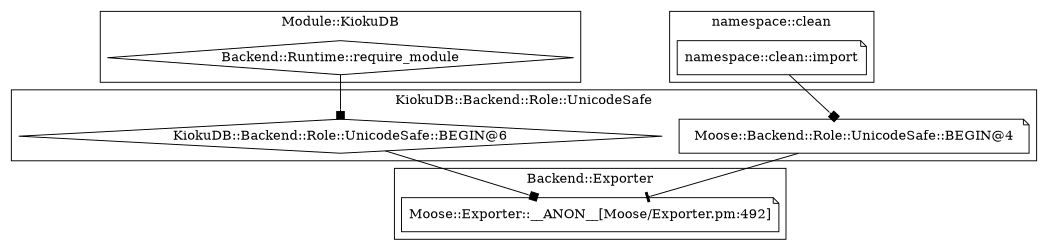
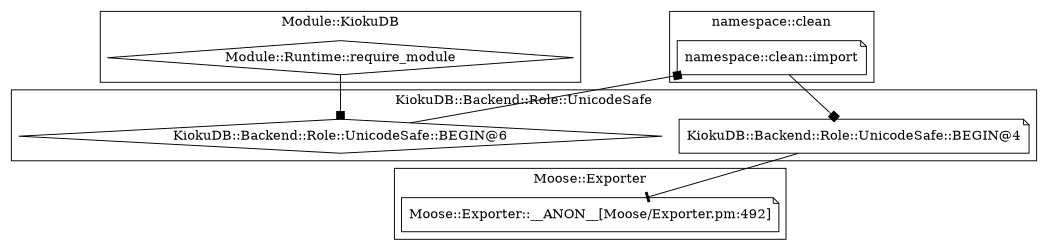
  digraph {
    node [shape=note]
    edge [arrowhead=box]
-   "Module::Runtime::require_module" [shape=diamond label="Backend::Runtime::require_module"]
+   "Module::Runtime::require_module" [shape=diamond]
    "namespace::clean::import"
-   "KiokuDB::Backend::Role::UnicodeSafe::BEGIN@4" [label="Moose::Backend::Role::UnicodeSafe::BEGIN@4"]
+   "KiokuDB::Backend::Role::UnicodeSafe::BEGIN@4"
    "KiokuDB::Backend::Role::UnicodeSafe::BEGIN@6" [shape=diamond]
    "Moose::Exporter::__ANON__[Moose/Exporter.pm:492]"
    subgraph cluster_1 {
      label="Module::KiokuDB"
      "Module::Runtime::require_module"
    }
    subgraph cluster_2 {
      label="namespace::clean"
      "namespace::clean::import"
    }
    subgraph cluster_3 {
      label="KiokuDB::Backend::Role::UnicodeSafe"
      "KiokuDB::Backend::Role::UnicodeSafe::BEGIN@4"
      "KiokuDB::Backend::Role::UnicodeSafe::BEGIN@6"
    }
    subgraph cluster_4 {
-     label="Backend::Exporter"
+     label="Moose::Exporter"
      "Moose::Exporter::__ANON__[Moose/Exporter.pm:492]"
    }
    "Module::Runtime::require_module" -> "KiokuDB::Backend::Role::UnicodeSafe::BEGIN@6"
    "namespace::clean::import" -> "KiokuDB::Backend::Role::UnicodeSafe::BEGIN@4"
    "KiokuDB::Backend::Role::UnicodeSafe::BEGIN@4" -> "Moose::Exporter::__ANON__[Moose/Exporter.pm:492]" [arrowhead=tee]
-   "KiokuDB::Backend::Role::UnicodeSafe::BEGIN@6" -> "Moose::Exporter::__ANON__[Moose/Exporter.pm:492]"
+   "KiokuDB::Backend::Role::UnicodeSafe::BEGIN@6" -> "namespace::clean::import"
  }
